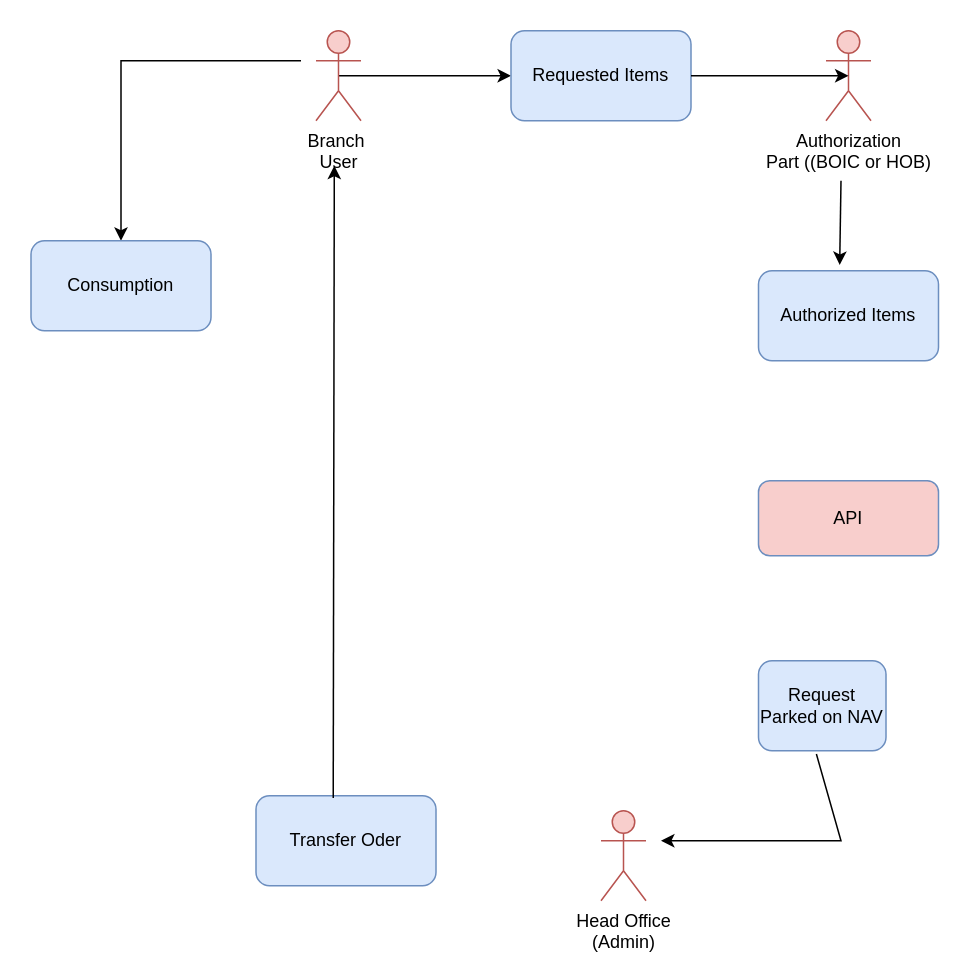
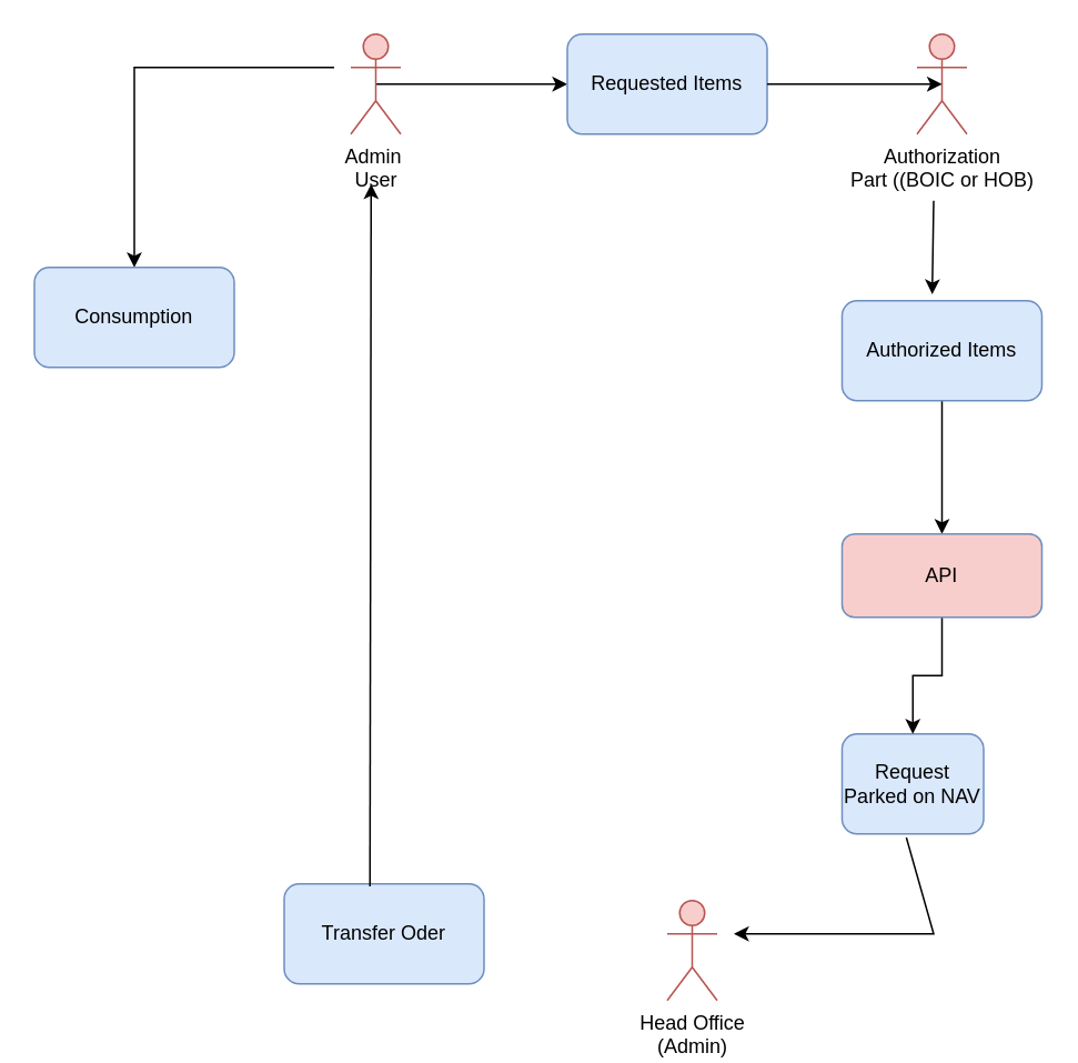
  <mxCell id="0" />
  <mxCell id="1" parent="0" />
  <mxCell id="2" style="edgeStyle=orthogonalEdgeStyle;rounded=0;orthogonalLoop=1;jettySize=auto;html=1;exitX=0.5;exitY=0.5;exitDx=0;exitDy=0;exitPerimeter=0;" edge="1" parent="1" source="3" target="5"><mxGeometry relative="1" as="geometry"><mxPoint x="390" y="50" as="targetPoint" /></mxGeometry></mxCell>
- <mxCell id="3" value="Branch&amp;nbsp;&lt;br&gt;User" style="shape=umlActor;verticalLabelPosition=bottom;verticalAlign=top;html=1;outlineConnect=0;fillColor=#f8cecc;strokeColor=#b85450;" vertex="1" parent="1"><mxGeometry x="210" y="20" width="30" height="60" as="geometry" /></mxCell>
+ <mxCell id="3" value="Admin&amp;nbsp;&lt;br&gt;User" style="shape=umlActor;verticalLabelPosition=bottom;verticalAlign=top;html=1;outlineConnect=0;fillColor=#f8cecc;strokeColor=#b85450;" vertex="1" parent="1"><mxGeometry x="210" y="20" width="30" height="60" as="geometry" /></mxCell>
  <mxCell id="4" value="Authorization&lt;br&gt;Part ((BOIC or HOB)" style="shape=umlActor;verticalLabelPosition=bottom;verticalAlign=top;html=1;outlineConnect=0;fillColor=#f8cecc;strokeColor=#b85450;" vertex="1" parent="1"><mxGeometry x="550" y="20" width="30" height="60" as="geometry" /></mxCell>
  <mxCell id="5" value="Requested Items" style="rounded=1;whiteSpace=wrap;html=1;fillColor=#dae8fc;strokeColor=#6c8ebf;" vertex="1" parent="1"><mxGeometry x="340" y="20" width="120" height="60" as="geometry" /></mxCell>
  <mxCell id="6" value="" style="endArrow=classic;html=1;rounded=0;entryX=0.5;entryY=0.5;entryDx=0;entryDy=0;entryPerimeter=0;exitX=1;exitY=0.5;exitDx=0;exitDy=0;" edge="1" parent="1" source="5" target="4"><mxGeometry width="50" height="50" relative="1" as="geometry"><mxPoint x="240" y="240" as="sourcePoint" /><mxPoint x="290" y="190" as="targetPoint" /></mxGeometry></mxCell>
+ <mxCell id="7" style="edgeStyle=orthogonalEdgeStyle;rounded=0;orthogonalLoop=1;jettySize=auto;html=1;exitX=0.5;exitY=1;exitDx=0;exitDy=0;entryX=0.5;entryY=0;entryDx=0;entryDy=0;" edge="1" parent="1" source="8" target="14"><mxGeometry relative="1" as="geometry" /></mxCell>
  <mxCell id="8" value="Authorized Items" style="rounded=1;whiteSpace=wrap;html=1;fillColor=#dae8fc;strokeColor=#6c8ebf;" vertex="1" parent="1"><mxGeometry x="505" y="180" width="120" height="60" as="geometry" /></mxCell>
  <mxCell id="9" value="" style="endArrow=classic;html=1;rounded=0;entryX=0.451;entryY=-0.065;entryDx=0;entryDy=0;entryPerimeter=0;" edge="1" parent="1" target="8"><mxGeometry width="50" height="50" relative="1" as="geometry"><mxPoint x="560" y="120" as="sourcePoint" /><mxPoint x="565" y="190" as="targetPoint" /></mxGeometry></mxCell>
  <mxCell id="10" value="Head Office&lt;br&gt;(Admin)" style="shape=umlActor;verticalLabelPosition=bottom;verticalAlign=top;html=1;outlineConnect=0;fillColor=#f8cecc;strokeColor=#b85450;" vertex="1" parent="1"><mxGeometry x="400" y="540" width="30" height="60" as="geometry" /></mxCell>
  <mxCell id="11" value="Request Parked on NAV" style="rounded=1;whiteSpace=wrap;html=1;fillColor=#dae8fc;strokeColor=#6c8ebf;" vertex="1" parent="1"><mxGeometry x="505" y="440" width="85" height="60" as="geometry" /></mxCell>
  <mxCell id="12" value="" style="endArrow=classic;html=1;rounded=0;exitX=0.454;exitY=1.036;exitDx=0;exitDy=0;exitPerimeter=0;" edge="1" parent="1" source="11"><mxGeometry width="50" height="50" relative="1" as="geometry"><mxPoint x="560" y="600" as="sourcePoint" /><mxPoint x="440" y="560" as="targetPoint" /><Array as="points"><mxPoint x="560" y="560" /></Array></mxGeometry></mxCell>
+ <mxCell id="13" value="" style="edgeStyle=orthogonalEdgeStyle;rounded=0;orthogonalLoop=1;jettySize=auto;html=1;" edge="1" parent="1" source="14" target="11"><mxGeometry relative="1" as="geometry" /></mxCell>
  <mxCell id="14" value="API" style="rounded=1;whiteSpace=wrap;html=1;fillColor=#f8cecc;strokeColor=#6c8ebf;" vertex="1" parent="1"><mxGeometry x="505" y="320" width="120" height="50" as="geometry" /></mxCell>
  <mxCell id="15" value="Transfer Oder" style="rounded=1;whiteSpace=wrap;html=1;fillColor=#dae8fc;strokeColor=#6c8ebf;" vertex="1" parent="1"><mxGeometry x="170" y="530" width="120" height="60" as="geometry" /></mxCell>
  <mxCell id="16" value="" style="endArrow=classic;html=1;rounded=0;exitX=0.429;exitY=0.025;exitDx=0;exitDy=0;exitPerimeter=0;" edge="1" parent="1" source="15"><mxGeometry width="50" height="50" relative="1" as="geometry"><mxPoint x="220" y="517.18" as="sourcePoint" /><mxPoint x="222.2" y="110" as="targetPoint" /></mxGeometry></mxCell>
  <mxCell id="17" value="" style="endArrow=classic;html=1;rounded=0;" edge="1" parent="1"><mxGeometry width="50" height="50" relative="1" as="geometry"><mxPoint x="200" y="40" as="sourcePoint" /><mxPoint x="80" y="160" as="targetPoint" /><Array as="points"><mxPoint x="120" y="40" /><mxPoint x="80" y="40" /></Array></mxGeometry></mxCell>
  <mxCell id="18" value="Consumption" style="rounded=1;whiteSpace=wrap;html=1;fillColor=#dae8fc;strokeColor=#6c8ebf;" vertex="1" parent="1"><mxGeometry x="20" y="160" width="120" height="60" as="geometry" /></mxCell>
